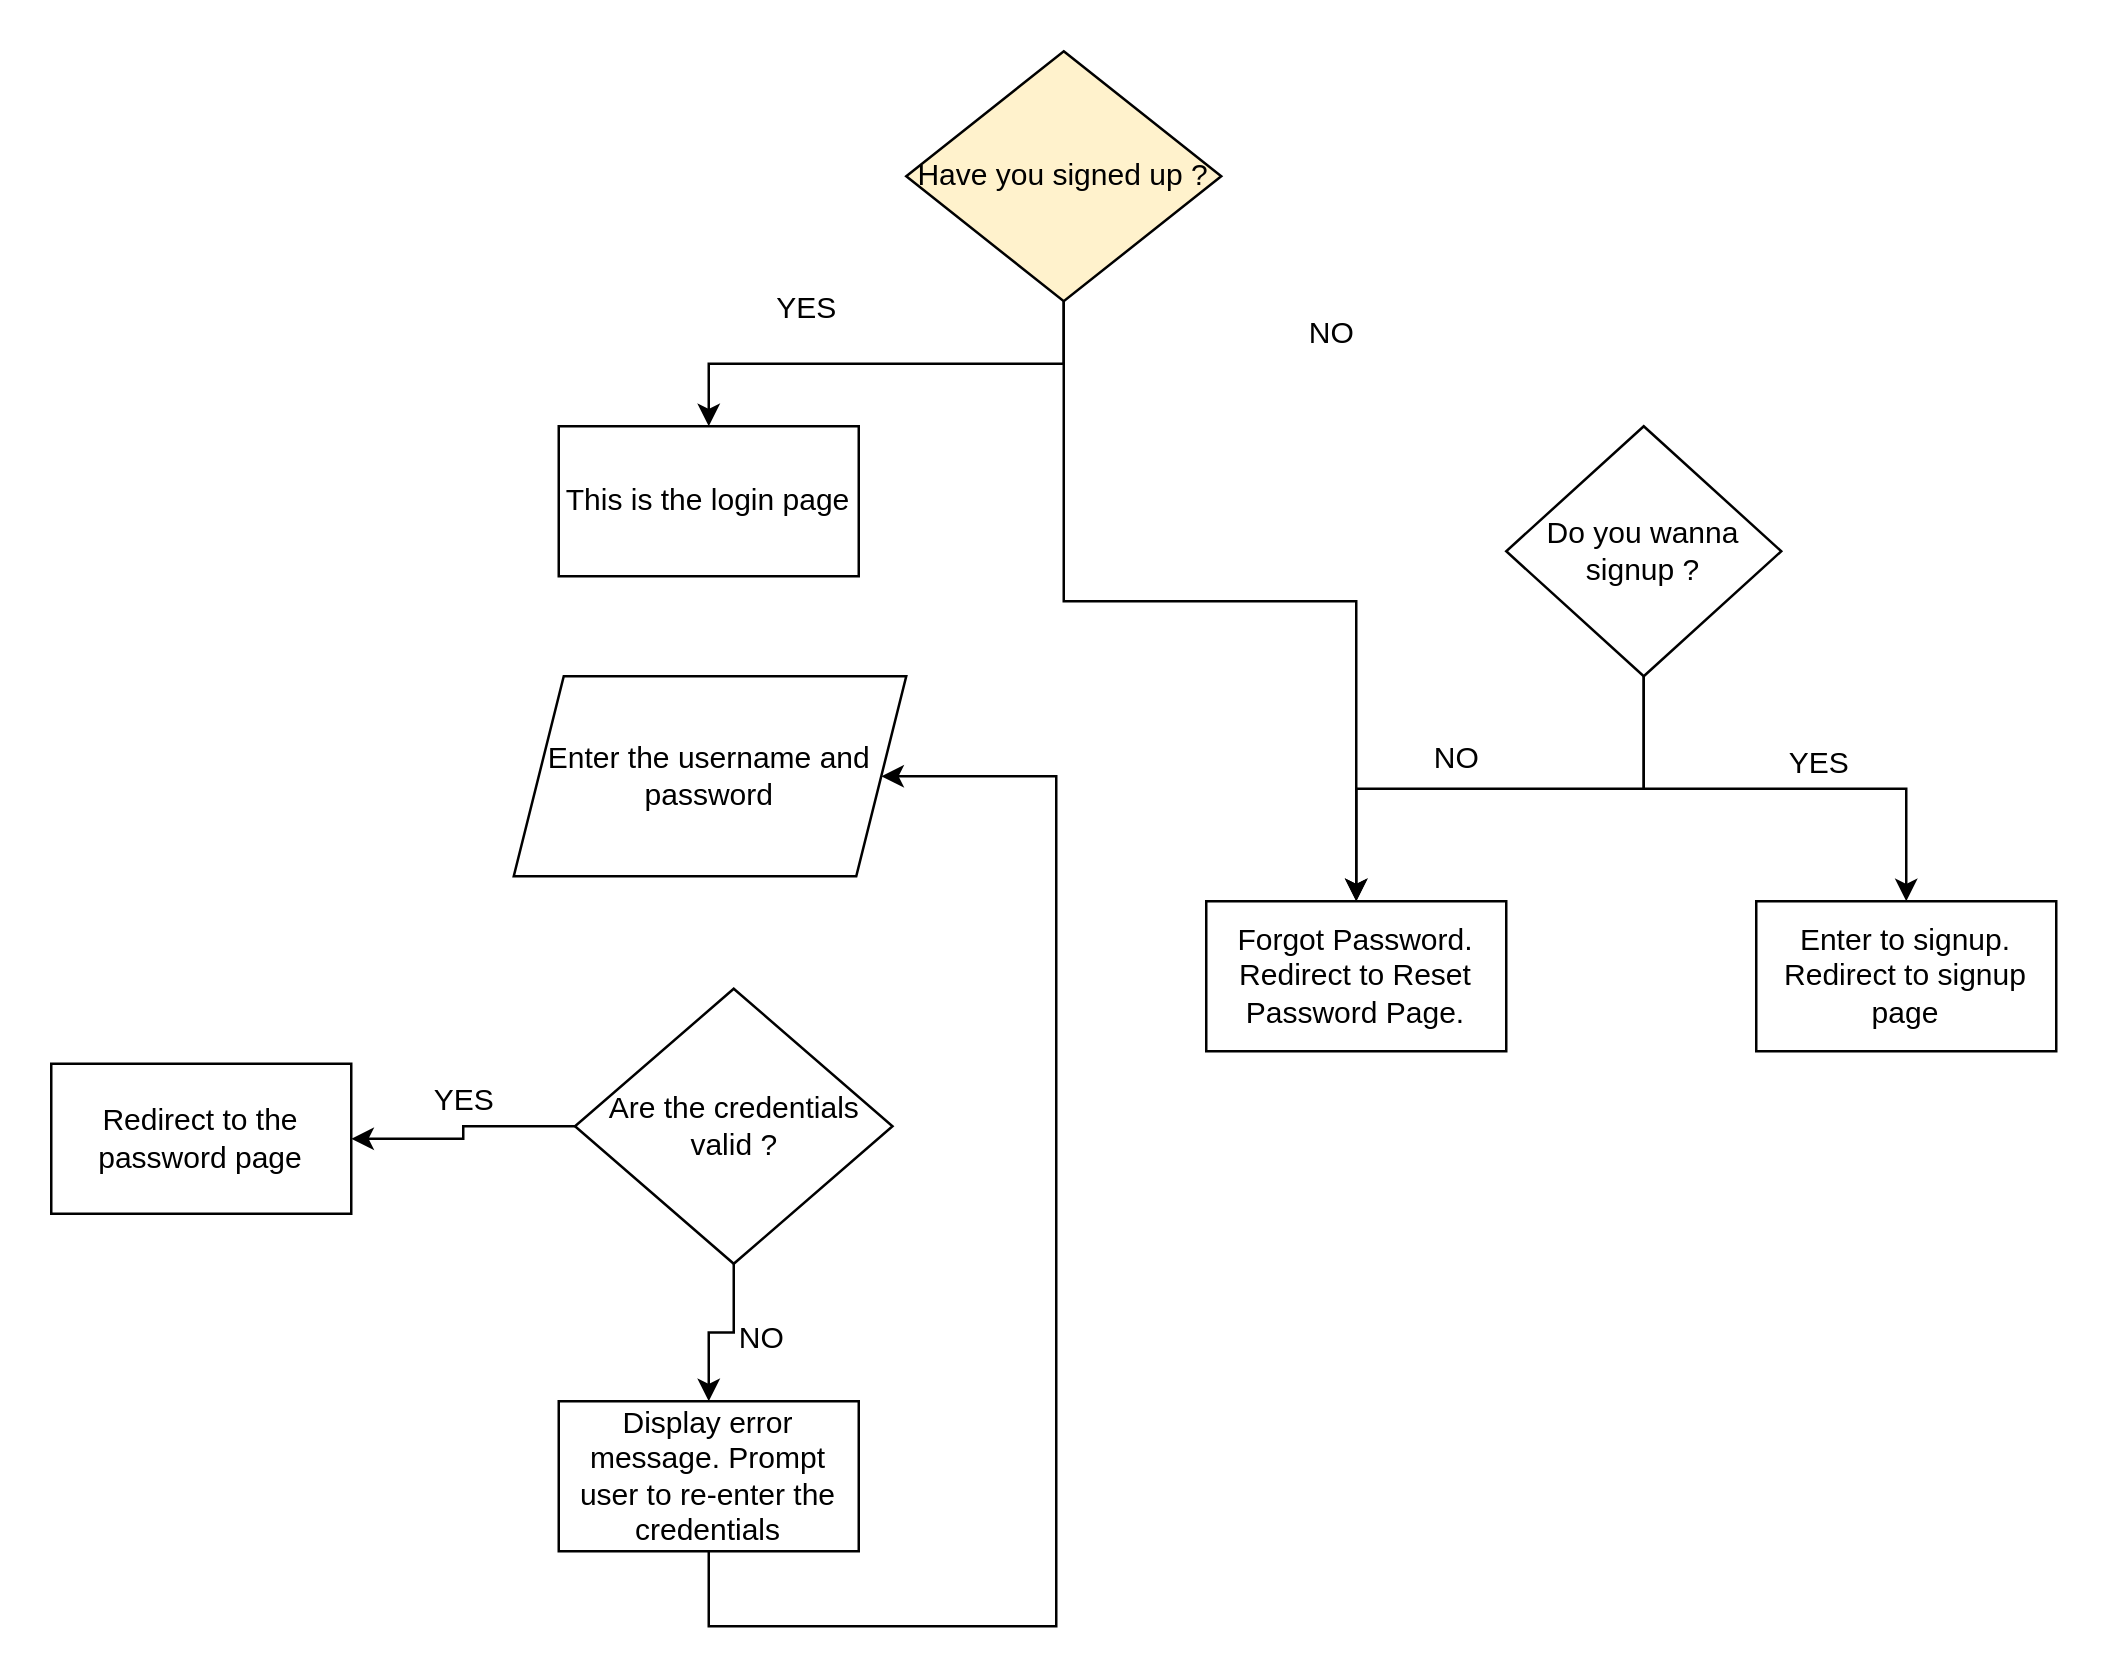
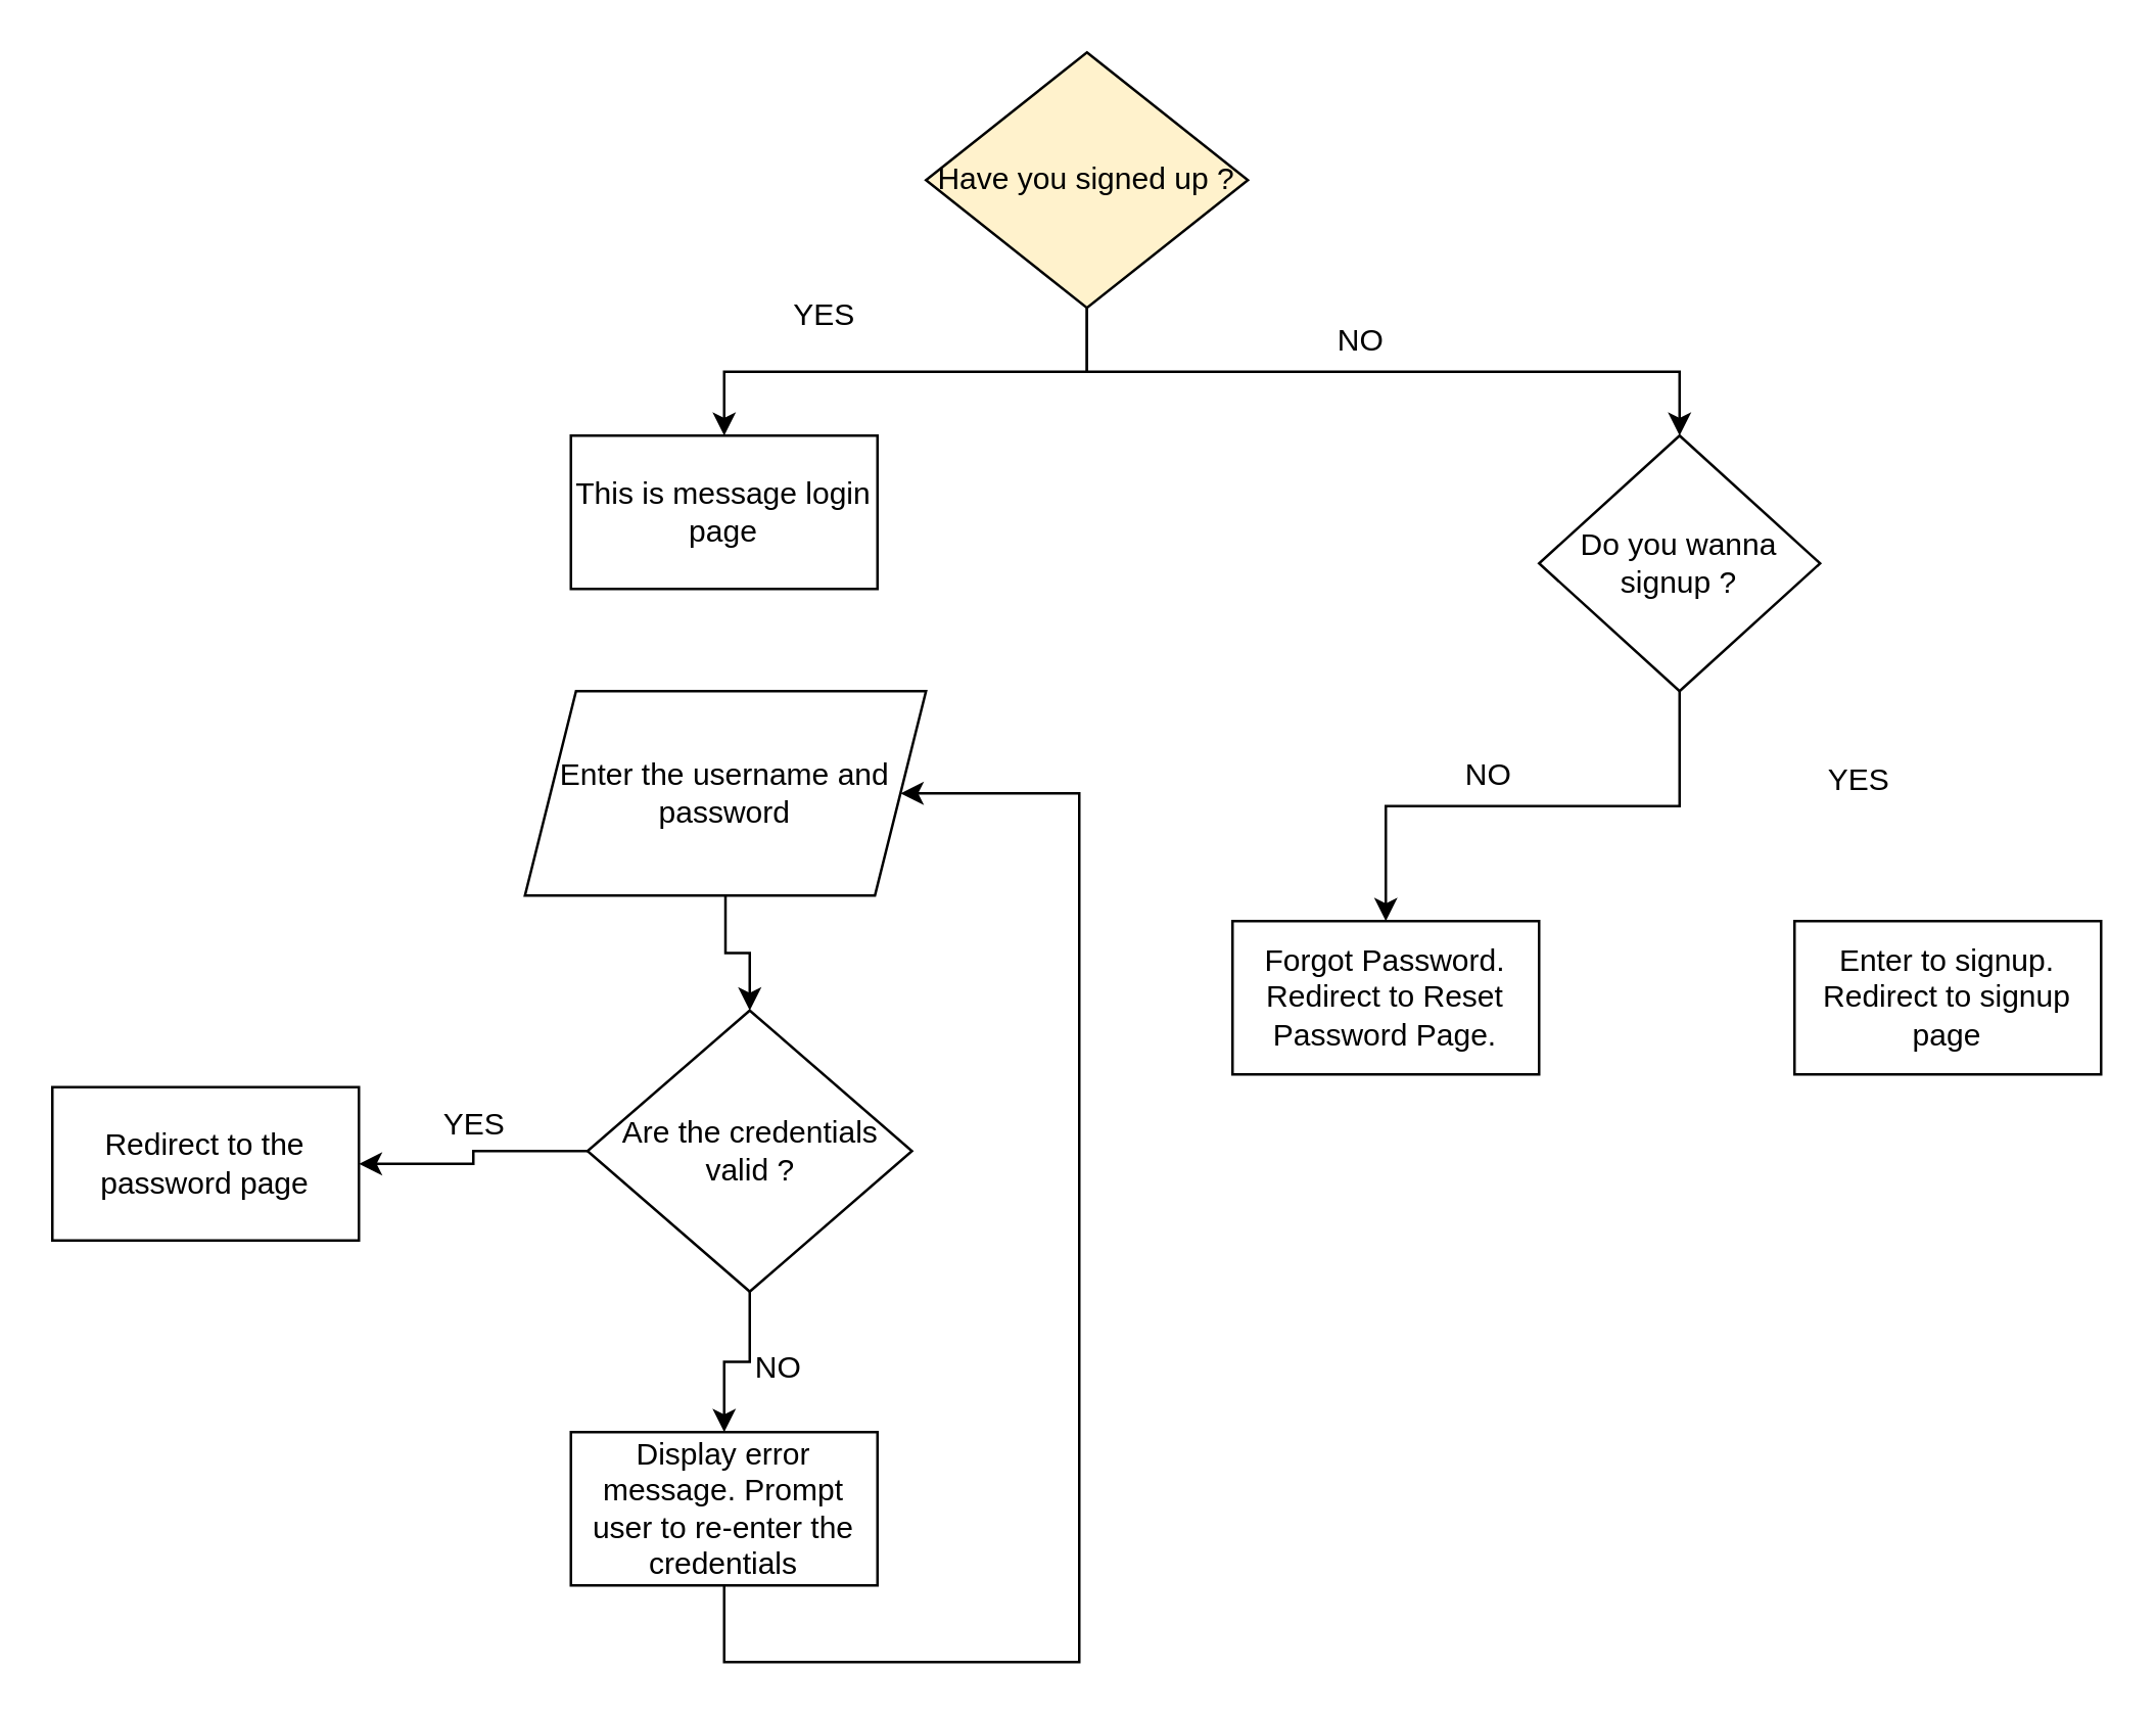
  <mxCell id="0" />
  <mxCell id="1" parent="0" />
+ <mxCell id="2" style="edgeStyle=orthogonalEdgeStyle;rounded=0;orthogonalLoop=1;jettySize=auto;html=1;exitX=0.5;exitY=1;exitDx=0;exitDy=0;" edge="1" parent="1" source="3" target="7"><mxGeometry relative="1" as="geometry" /></mxCell>
  <mxCell id="3" value="Enter the username and password" style="shape=parallelogram;perimeter=parallelogramPerimeter;whiteSpace=wrap;html=1;fixedSize=1;" vertex="1" parent="1"><mxGeometry x="205" y="270" width="157" height="80" as="geometry" /></mxCell>
- <mxCell id="4" value="This is the login page" style="rounded=0;whiteSpace=wrap;html=1;" vertex="1" parent="1"><mxGeometry x="223" y="170" width="120" height="60" as="geometry" /></mxCell>
+ <mxCell id="4" value="This is message login page" style="rounded=0;whiteSpace=wrap;html=1;" vertex="1" parent="1"><mxGeometry x="223" y="170" width="120" height="60" as="geometry" /></mxCell>
  <mxCell id="5" style="edgeStyle=orthogonalEdgeStyle;rounded=0;orthogonalLoop=1;jettySize=auto;html=1;exitX=0;exitY=0.5;exitDx=0;exitDy=0;entryX=1;entryY=0.5;entryDx=0;entryDy=0;" edge="1" parent="1" source="7" target="8"><mxGeometry relative="1" as="geometry" /></mxCell>
  <mxCell id="6" style="edgeStyle=orthogonalEdgeStyle;rounded=0;orthogonalLoop=1;jettySize=auto;html=1;exitX=0.5;exitY=1;exitDx=0;exitDy=0;entryX=0.5;entryY=0;entryDx=0;entryDy=0;" edge="1" parent="1" source="7" target="10"><mxGeometry relative="1" as="geometry" /></mxCell>
  <mxCell id="7" value="Are the credentials valid ?" style="rhombus;whiteSpace=wrap;html=1;" vertex="1" parent="1"><mxGeometry x="229.5" y="395" width="127" height="110" as="geometry" /></mxCell>
  <mxCell id="8" value="Redirect to the password page" style="rounded=0;whiteSpace=wrap;html=1;" vertex="1" parent="1"><mxGeometry x="20" y="425" width="120" height="60" as="geometry" /></mxCell>
  <mxCell id="9" style="edgeStyle=orthogonalEdgeStyle;rounded=0;orthogonalLoop=1;jettySize=auto;html=1;exitX=0.5;exitY=1;exitDx=0;exitDy=0;" edge="1" parent="1" source="10" target="3"><mxGeometry relative="1" as="geometry"><Array as="points"><mxPoint x="283" y="650" /><mxPoint x="422" y="650" /><mxPoint x="422" y="310" /></Array></mxGeometry></mxCell>
  <mxCell id="10" value="Display error message. Prompt user to re-enter the credentials" style="rounded=0;whiteSpace=wrap;html=1;" vertex="1" parent="1"><mxGeometry x="223" y="560" width="120" height="60" as="geometry" /></mxCell>
  <mxCell id="11" value="YES" style="text;html=1;align=center;verticalAlign=middle;resizable=0;points=[];autosize=1;strokeColor=none;fillColor=none;" vertex="1" parent="1"><mxGeometry x="160" y="425" width="50" height="30" as="geometry" /></mxCell>
  <mxCell id="12" value="NO" style="text;html=1;align=center;verticalAlign=middle;resizable=0;points=[];autosize=1;strokeColor=none;fillColor=none;" vertex="1" parent="1"><mxGeometry x="284" y="520" width="40" height="30" as="geometry" /></mxCell>
- <mxCell id="13" style="edgeStyle=orthogonalEdgeStyle;rounded=0;orthogonalLoop=1;jettySize=auto;html=1;exitX=0.5;exitY=1;exitDx=0;exitDy=0;" edge="1" parent="1" source="15" target="21"><mxGeometry relative="1" as="geometry" /></mxCell>
+ <mxCell id="13" style="edgeStyle=orthogonalEdgeStyle;rounded=0;orthogonalLoop=1;jettySize=auto;html=1;exitX=0.5;exitY=1;exitDx=0;exitDy=0;entryX=0.5;entryY=0;entryDx=0;entryDy=0;" edge="1" parent="1" source="15" target="19"><mxGeometry relative="1" as="geometry" /></mxCell>
  <mxCell id="14" style="edgeStyle=orthogonalEdgeStyle;rounded=0;orthogonalLoop=1;jettySize=auto;html=1;exitX=0.5;exitY=1;exitDx=0;exitDy=0;entryX=0.5;entryY=0;entryDx=0;entryDy=0;" edge="1" parent="1" source="15" target="4"><mxGeometry relative="1" as="geometry" /></mxCell>
  <mxCell id="15" value="Have you signed up ?" style="rhombus;whiteSpace=wrap;html=1;fillColor=#fff2cc;" vertex="1" parent="1"><mxGeometry x="362" y="20" width="126" height="100" as="geometry" /></mxCell>
  <mxCell id="16" value="Enter to signup. &lt;br&gt;Redirect to signup page" style="rounded=0;whiteSpace=wrap;html=1;" vertex="1" parent="1"><mxGeometry x="702" y="360" width="120" height="60" as="geometry" /></mxCell>
- <mxCell id="17" style="edgeStyle=orthogonalEdgeStyle;rounded=0;orthogonalLoop=1;jettySize=auto;html=1;exitX=0.5;exitY=1;exitDx=0;exitDy=0;entryX=0.5;entryY=0;entryDx=0;entryDy=0;" edge="1" parent="1" source="19" target="16"><mxGeometry relative="1" as="geometry" /></mxCell>
  <mxCell id="18" style="edgeStyle=orthogonalEdgeStyle;rounded=0;orthogonalLoop=1;jettySize=auto;html=1;exitX=0.5;exitY=1;exitDx=0;exitDy=0;" edge="1" parent="1" source="19" target="21"><mxGeometry relative="1" as="geometry" /></mxCell>
  <mxCell id="19" value="Do you wanna signup ?" style="rhombus;whiteSpace=wrap;html=1;" vertex="1" parent="1"><mxGeometry x="602" y="170" width="110" height="100" as="geometry" /></mxCell>
  <mxCell id="20" value="YES" style="text;html=1;align=center;verticalAlign=middle;resizable=0;points=[];autosize=1;strokeColor=none;fillColor=none;" vertex="1" parent="1"><mxGeometry x="702" y="290" width="50" height="30" as="geometry" /></mxCell>
  <mxCell id="21" value="Forgot Password.&lt;br&gt;Redirect to Reset Password Page." style="rounded=0;whiteSpace=wrap;html=1;" vertex="1" parent="1"><mxGeometry x="482" y="360" width="120" height="60" as="geometry" /></mxCell>
  <mxCell id="22" value="NO" style="text;html=1;align=center;verticalAlign=middle;resizable=0;points=[];autosize=1;strokeColor=none;fillColor=none;" vertex="1" parent="1"><mxGeometry x="562" y="288" width="40" height="30" as="geometry" /></mxCell>
  <mxCell id="23" value="NO" style="text;html=1;align=center;verticalAlign=middle;resizable=0;points=[];autosize=1;strokeColor=none;fillColor=none;" vertex="1" parent="1"><mxGeometry x="512" y="118" width="40" height="30" as="geometry" /></mxCell>
  <mxCell id="24" value="YES" style="text;html=1;align=center;verticalAlign=middle;resizable=0;points=[];autosize=1;strokeColor=none;fillColor=none;" vertex="1" parent="1"><mxGeometry x="297" y="108" width="50" height="30" as="geometry" /></mxCell>
